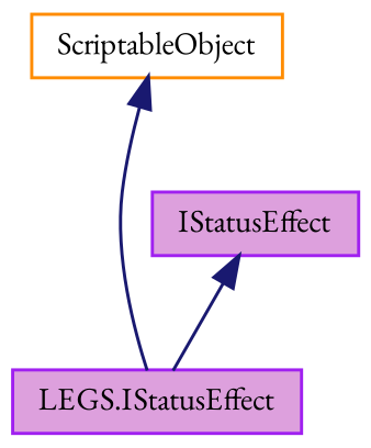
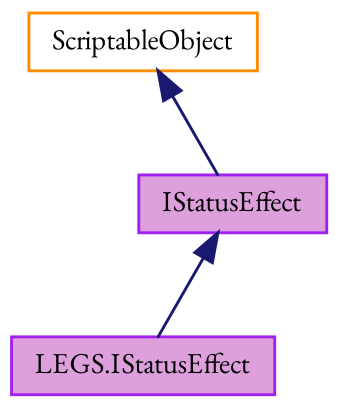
  digraph {
    fontname="EB Garamond"
    node [color=purple fillcolor=plum fontname="EB Garamond" fontsize=10 shape=record style=filled]
    edge [color=midnightblue dir=back fontname="EB Garamond" fontsize=10 labelfontname=Helvetica labelfontsize=10 style=solid]
    n1 [fontcolor=black height=0.2 label="LEGS.IStatusEffect" width=0.4]
    n2 [color=darkorange fillcolor=white height=0.2 label=ScriptableObject width=0.4]
    n3 [height=0.2 label=IStatusEffect width=0.4]
-   n2 -> n1
+   n2 -> n3
    n3 -> n1
  }
